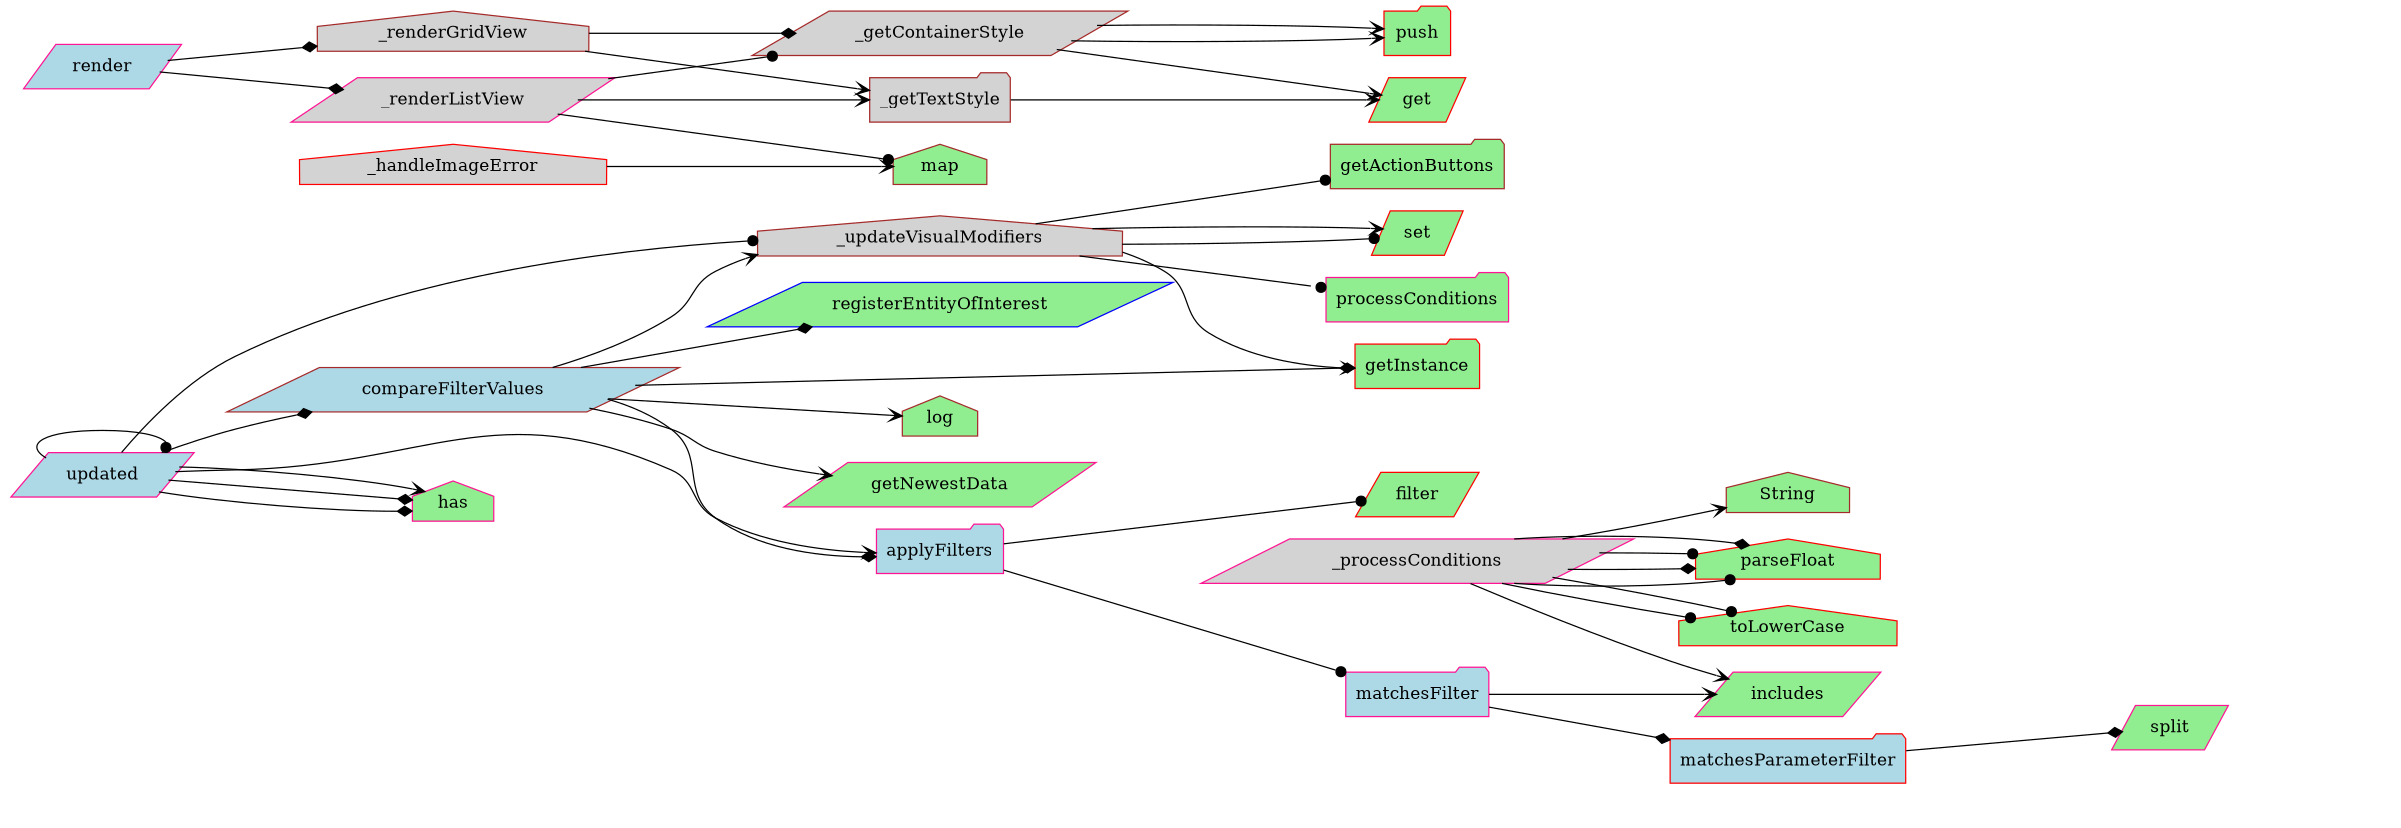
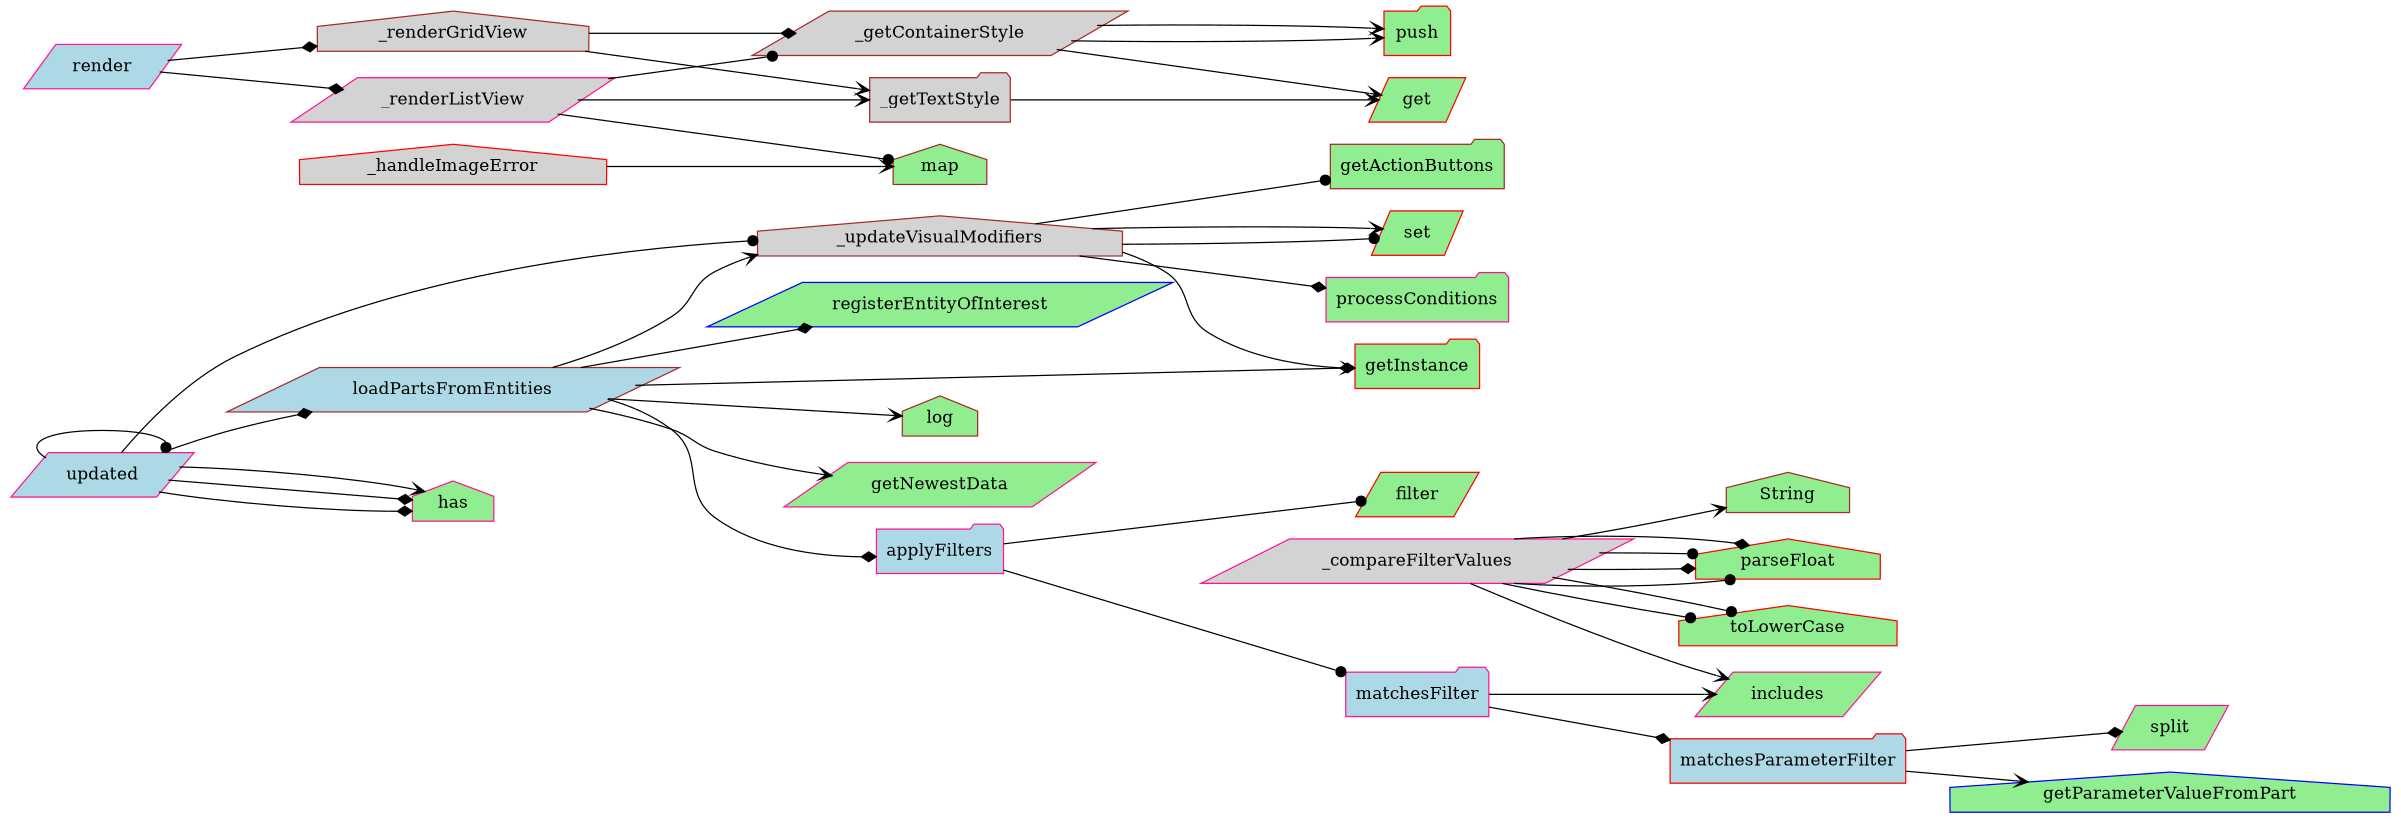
  digraph {
    rankdir=LR
    node [color=deeppink fillcolor=lightgreen shape=parallelogram style=filled]
    edge [arrowhead=vee]
    updated [fillcolor=lightblue]
-   loadPartsFromEntities [color=brown fillcolor=lightblue label=compareFilterValues]
+   loadPartsFromEntities [color=brown fillcolor=lightblue]
    _updateVisualModifiers [color=brown fillcolor=lightgrey shape=house]
    applyFilters [fillcolor=lightblue shape=folder]
    has [shape=house]
    getInstance [color=red shape=folder]
    getNewestData
    registerEntityOfInterest [color=blue]
    log [color=brown shape=house]
    set [color=red]
    processConditions [shape=folder]
    getActionButtons [color=brown shape=folder]
    matchesFilter [fillcolor=lightblue shape=folder]
    filter [color=red]
    matchesParameterFilter [color=red fillcolor=lightblue shape=folder]
    includes
    split
-   _compareFilterValues [fillcolor=lightgrey label=_processConditions]
+   getParameterValueFromPart [color=blue shape=house]
+   _compareFilterValues [fillcolor=lightgrey]
    toLowerCase [color=red shape=house]
    String [color=brown shape=house]
    parseFloat [color=red shape=house]
    _getContainerStyle [color=brown fillcolor=lightgrey]
    get [color=red]
    push [color=red shape=folder]
    _getTextStyle [color=brown fillcolor=lightgrey shape=folder]
    _handleImageError [color=red fillcolor=lightgrey shape=house]
    map [color=brown shape=house]
    _renderGridView [color=brown fillcolor=lightgrey shape=house]
    render [fillcolor=lightblue]
    _renderListView [fillcolor=lightgrey]
    updated -> updated [arrowhead=dot]
    updated -> loadPartsFromEntities [arrowhead=diamond]
    updated -> _updateVisualModifiers [arrowhead=dot]
-   updated -> applyFilters
    updated -> has [arrowhead=diamond]
    updated -> has [arrowhead=diamond]
    updated -> has
    loadPartsFromEntities -> _updateVisualModifiers
    loadPartsFromEntities -> applyFilters [arrowhead=diamond]
    loadPartsFromEntities -> getInstance [arrowhead=diamond]
    loadPartsFromEntities -> getNewestData
    loadPartsFromEntities -> registerEntityOfInterest [arrowhead=diamond]
    loadPartsFromEntities -> log
    _updateVisualModifiers -> getInstance
    _updateVisualModifiers -> set [arrowhead=dot]
    _updateVisualModifiers -> set
-   _updateVisualModifiers -> processConditions [arrowhead=dot]
+   _updateVisualModifiers -> processConditions [arrowhead=diamond]
    _updateVisualModifiers -> getActionButtons [arrowhead=dot]
    applyFilters -> matchesFilter [arrowhead=dot]
    applyFilters -> filter [arrowhead=dot]
    matchesFilter -> matchesParameterFilter [arrowhead=diamond]
    matchesFilter -> includes
    matchesParameterFilter -> split [arrowhead=diamond]
+   matchesParameterFilter -> getParameterValueFromPart
    _compareFilterValues -> includes
    _compareFilterValues -> toLowerCase [arrowhead=dot]
    _compareFilterValues -> toLowerCase [arrowhead=dot]
    _compareFilterValues -> String
    _compareFilterValues -> parseFloat [arrowhead=dot]
    _compareFilterValues -> parseFloat [arrowhead=diamond]
    _compareFilterValues -> parseFloat [arrowhead=dot]
    _compareFilterValues -> parseFloat [arrowhead=diamond]
    _getContainerStyle -> get
    _getContainerStyle -> push
    _getContainerStyle -> push
    _getTextStyle -> get
    _handleImageError -> map
    _renderGridView -> _getContainerStyle [arrowhead=diamond]
    _renderGridView -> _getTextStyle
    render -> _renderGridView [arrowhead=diamond]
    render -> _renderListView [arrowhead=diamond]
    _renderListView -> _getContainerStyle [arrowhead=dot]
    _renderListView -> _getTextStyle
    _renderListView -> map [arrowhead=dot]
  }
